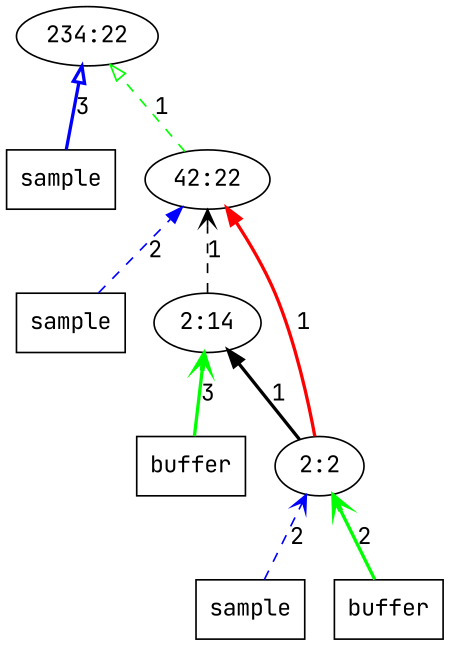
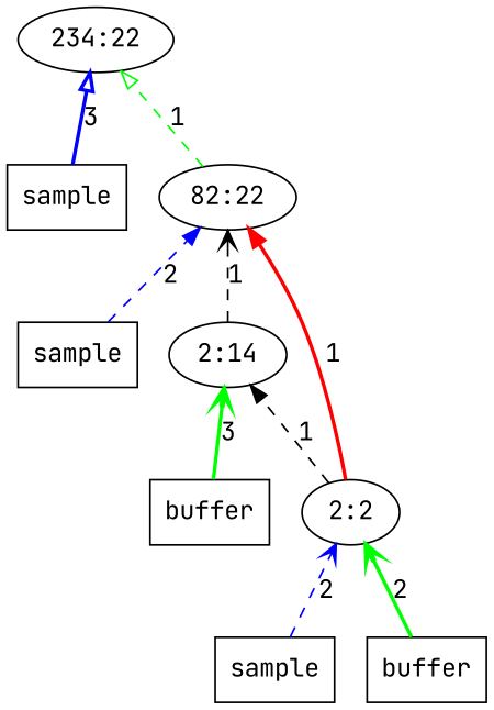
  digraph {
    fontname="JetBrains Mono"
    rankdir=BT
    node [fontname="JetBrains Mono" shape=box]
    edge [arrowhead=vee color=blue fontname="JetBrains Mono" style=bold]
    n1 [label=sample]
    n2 [label="234:22" shape=""]
-   n3 [label="42:22" shape=""]
+   n3 [label="82:22" shape=""]
    n4 [label=sample]
    n5 [label="2:14" shape=""]
    n6 [label=buffer]
    n7 [label="2:2" shape=""]
    n8 [label=sample]
    n9 [label=buffer]
    n1 -> n2 [arrowhead=onormal label=3]
    n3 -> n2 [arrowhead=onormal color=green label=1 style=dashed]
    n4 -> n3 [arrowhead=normal label=2 style=dashed]
    n5 -> n3 [color=black label=1 style=dashed]
    n6 -> n5 [color=green label=3]
    n7 -> n3 [arrowhead=normal color=red label=1]
-   n7 -> n5 [arrowhead=normal color=black label=1]
+   n7 -> n5 [arrowhead=normal color=black label=1 style=dashed]
    n8 -> n7 [label=2 style=dashed]
    n9 -> n7 [color=green label=2]
  }
